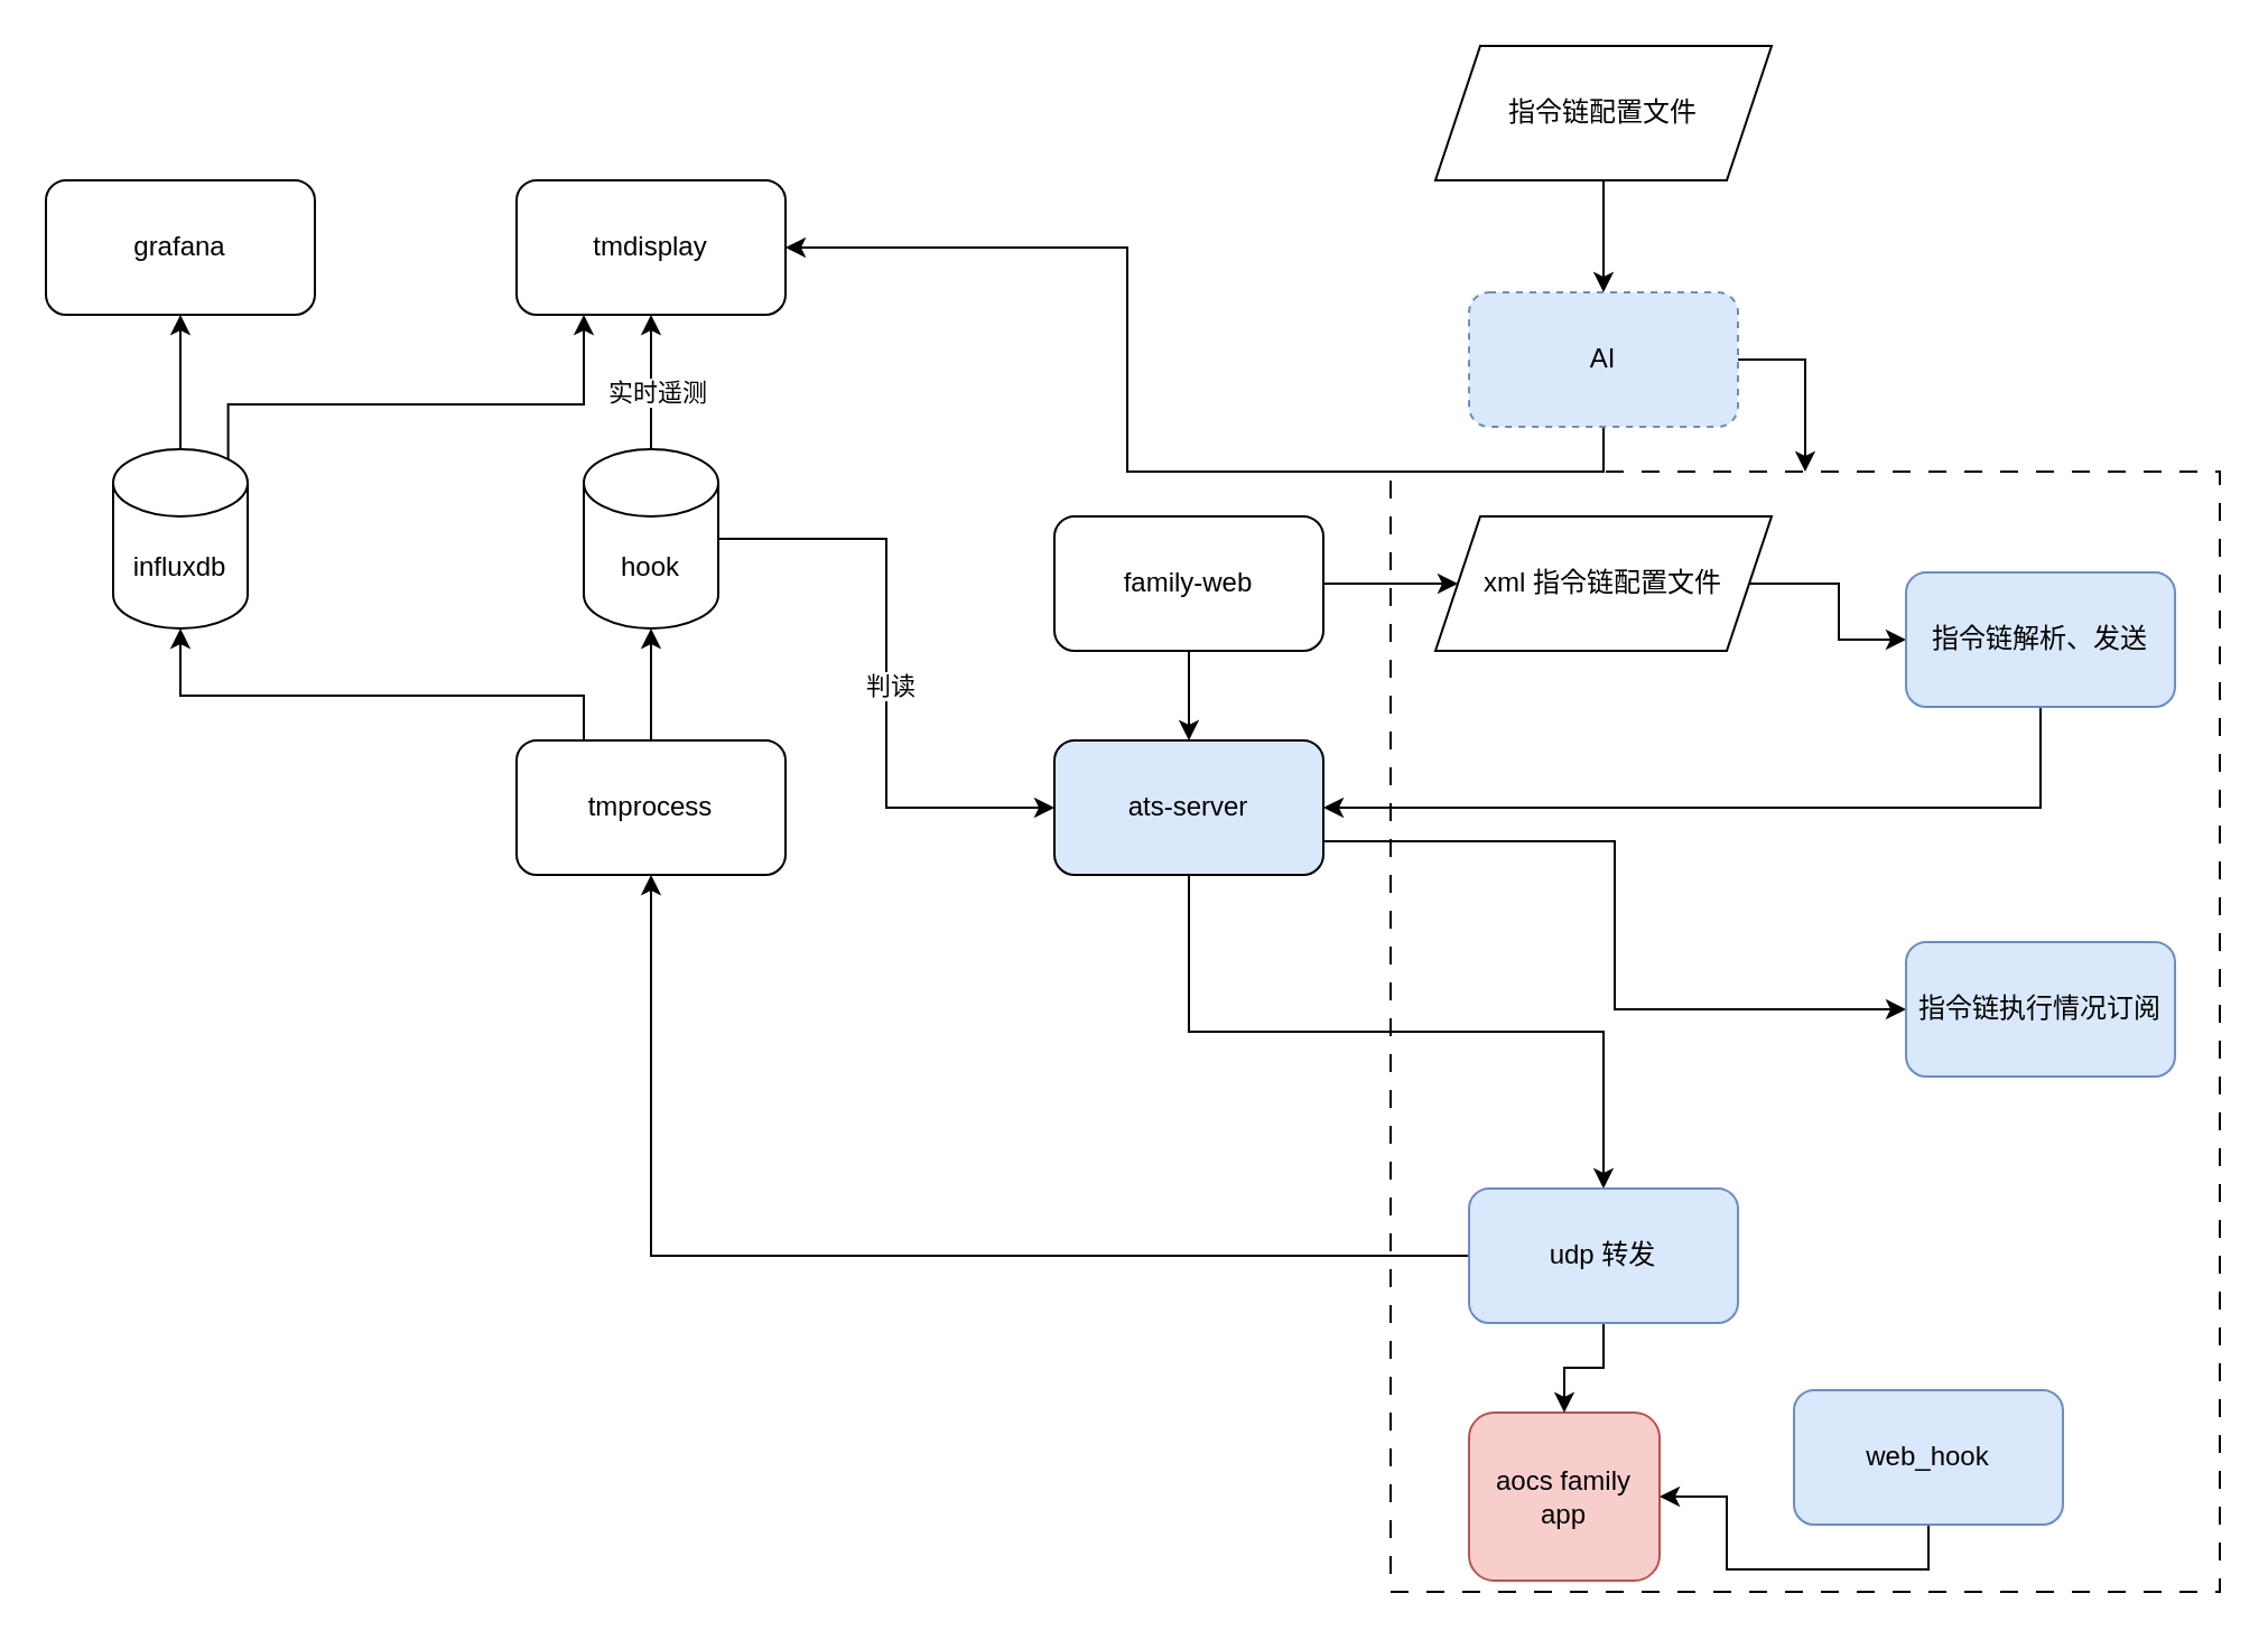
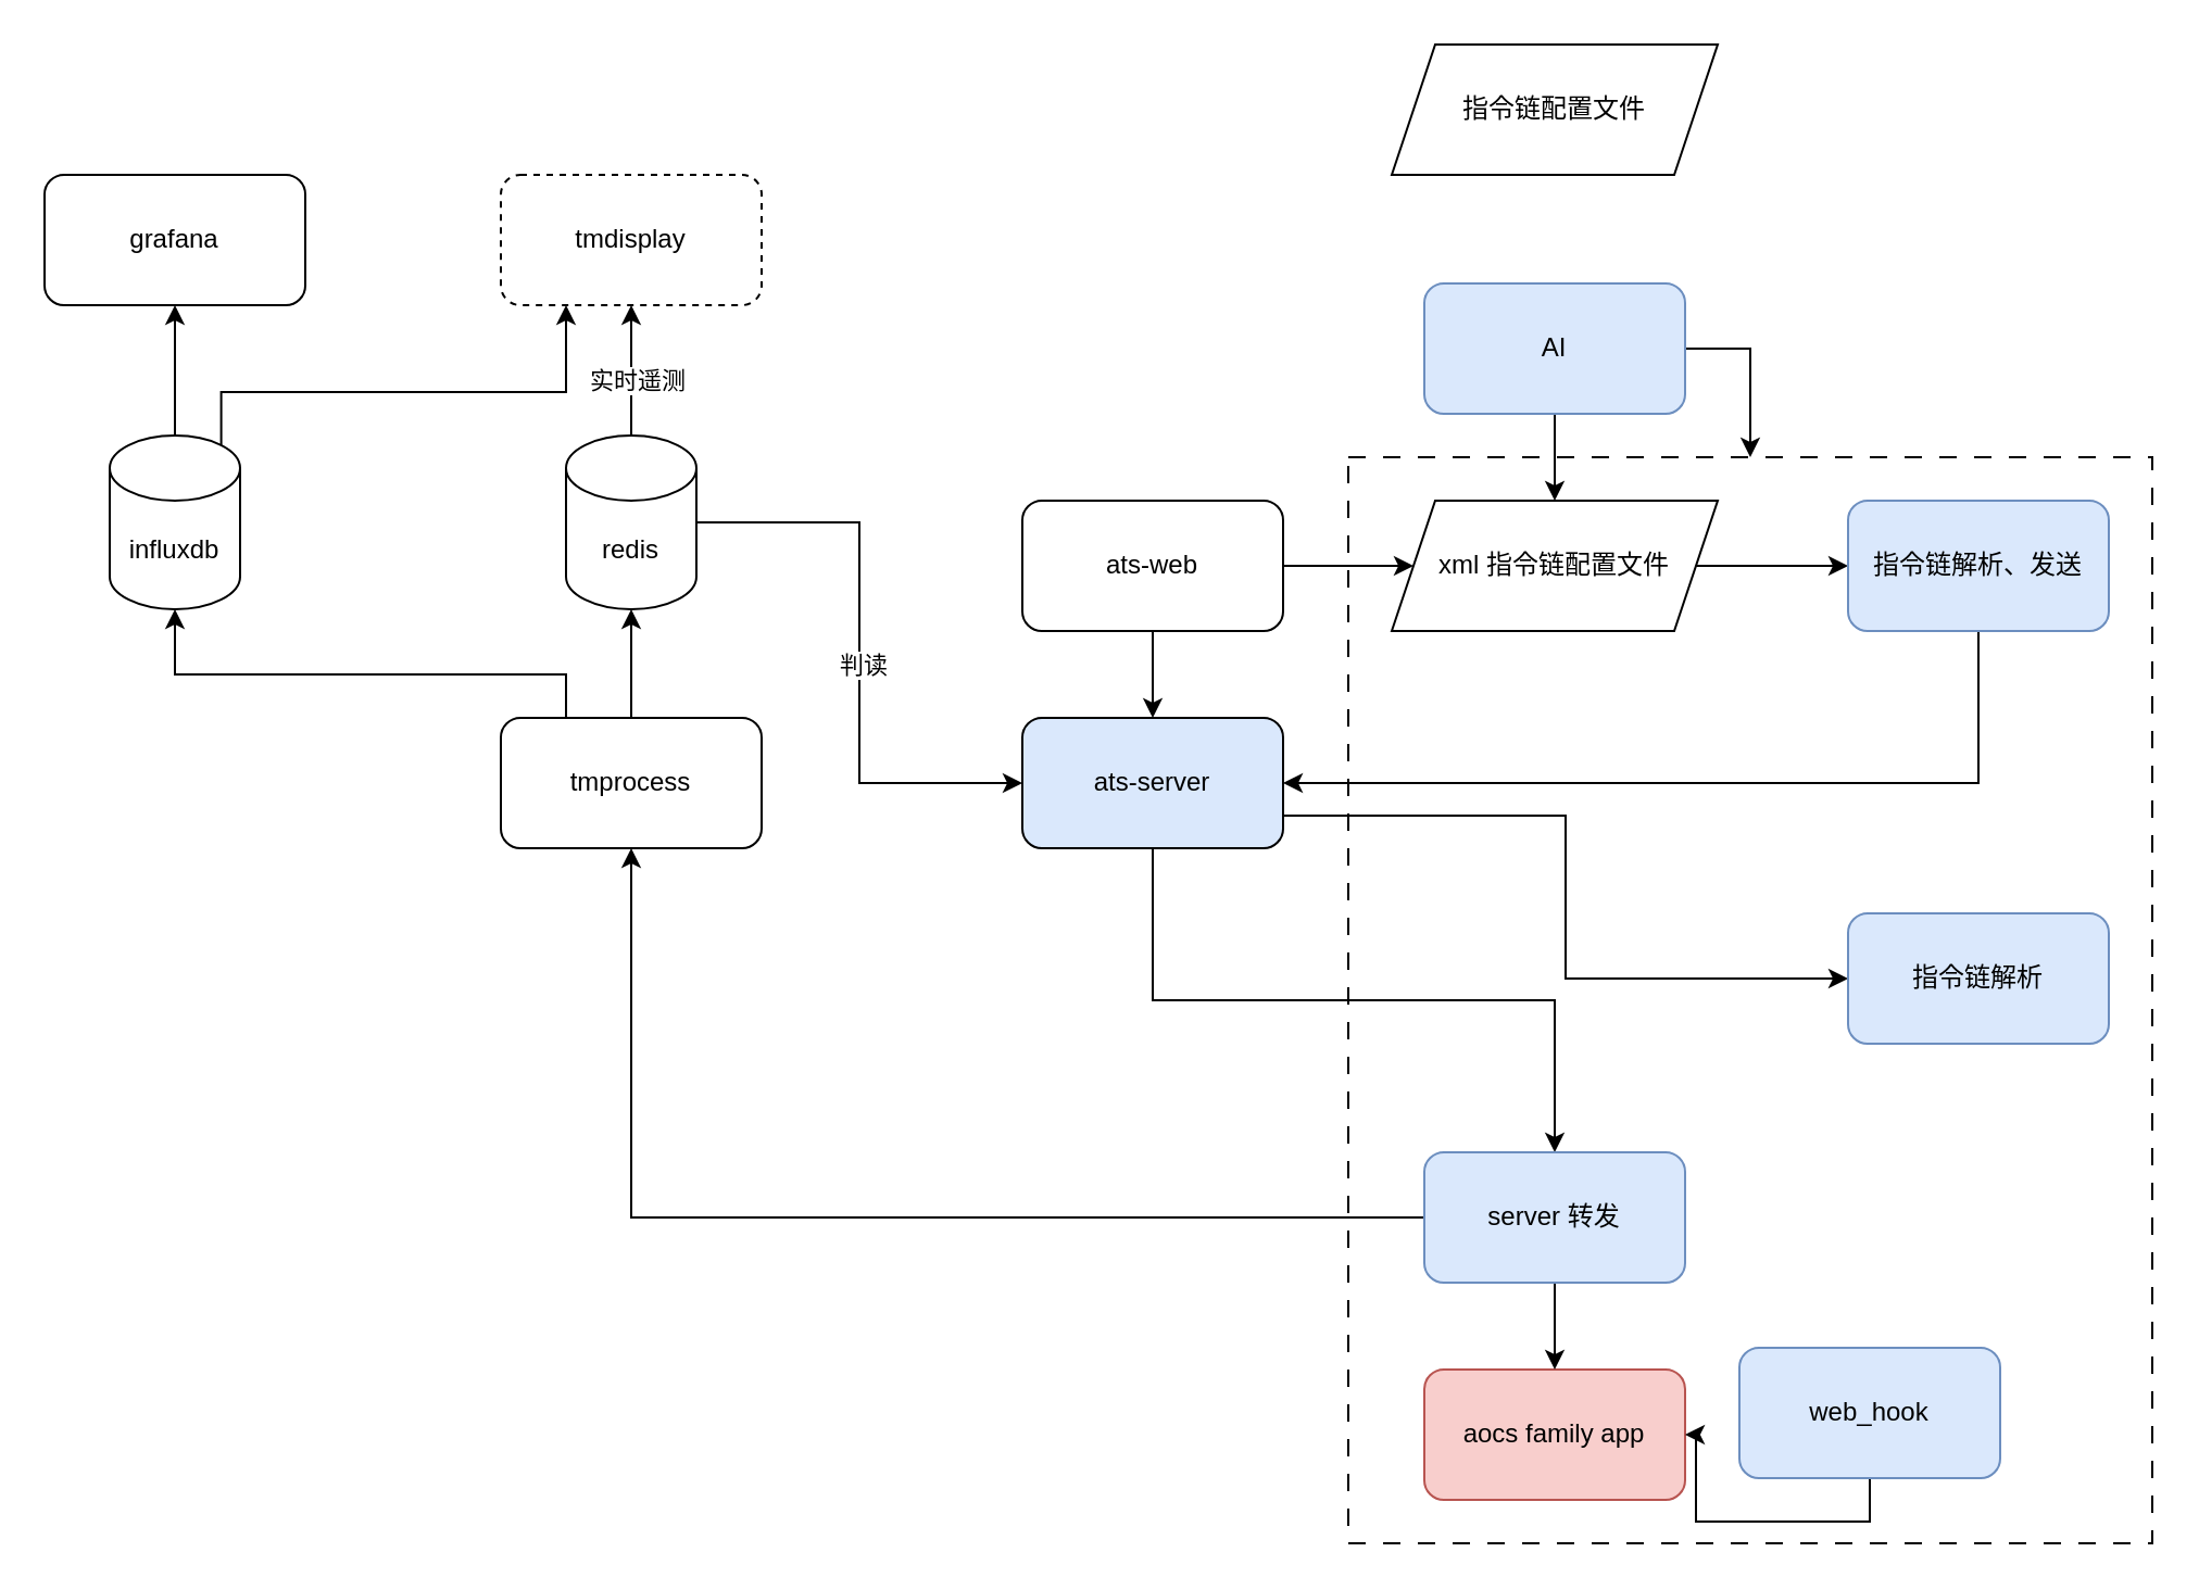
  <mxCell id="0" />
  <mxCell id="1" parent="0" />
  <mxCell id="2" value="" style="rounded=0;whiteSpace=wrap;html=1;dashed=1;dashPattern=8 8;" parent="1" vertex="1"><mxGeometry x="620" y="210" width="370" height="500" as="geometry" /></mxCell>
  <mxCell id="3" style="edgeStyle=orthogonalEdgeStyle;rounded=0;orthogonalLoop=1;jettySize=auto;html=1;exitX=0.5;exitY=1;exitDx=0;exitDy=0;entryX=0.5;entryY=0;entryDx=0;entryDy=0;" parent="1" source="5" target="16" edge="1"><mxGeometry relative="1" as="geometry" /></mxCell>
  <mxCell id="4" style="edgeStyle=orthogonalEdgeStyle;rounded=0;orthogonalLoop=1;jettySize=auto;html=1;exitX=1;exitY=0.75;exitDx=0;exitDy=0;entryX=0;entryY=0.5;entryDx=0;entryDy=0;" parent="1" source="5" target="30" edge="1"><mxGeometry relative="1" as="geometry" /></mxCell>
  <mxCell id="5" value="ats-server" style="rounded=1;whiteSpace=wrap;html=1;fillColor=#dae8fc;" parent="1" vertex="1"><mxGeometry x="470" y="330" width="120" height="60" as="geometry" /></mxCell>
  <mxCell id="6" style="edgeStyle=orthogonalEdgeStyle;rounded=0;orthogonalLoop=1;jettySize=auto;html=1;exitX=1;exitY=0.5;exitDx=0;exitDy=0;entryX=0;entryY=0.5;entryDx=0;entryDy=0;" parent="1" source="8" target="10" edge="1"><mxGeometry relative="1" as="geometry" /></mxCell>
  <mxCell id="7" style="edgeStyle=orthogonalEdgeStyle;rounded=0;orthogonalLoop=1;jettySize=auto;html=1;exitX=0.5;exitY=1;exitDx=0;exitDy=0;entryX=0.5;entryY=0;entryDx=0;entryDy=0;" parent="1" source="8" target="5" edge="1"><mxGeometry relative="1" as="geometry" /></mxCell>
- <mxCell id="8" value="family-web" style="rounded=1;whiteSpace=wrap;html=1;" parent="1" vertex="1"><mxGeometry x="470" y="230" width="120" height="60" as="geometry" /></mxCell>
+ <mxCell id="8" value="ats-web" style="rounded=1;whiteSpace=wrap;html=1;" parent="1" vertex="1"><mxGeometry x="470" y="230" width="120" height="60" as="geometry" /></mxCell>
  <mxCell id="9" style="edgeStyle=orthogonalEdgeStyle;rounded=0;orthogonalLoop=1;jettySize=auto;html=1;exitX=1;exitY=0.5;exitDx=0;exitDy=0;entryX=0;entryY=0.5;entryDx=0;entryDy=0;" parent="1" source="10" target="12" edge="1"><mxGeometry relative="1" as="geometry" /></mxCell>
  <mxCell id="10" value="xml 指令链配置文件" style="shape=parallelogram;perimeter=parallelogramPerimeter;whiteSpace=wrap;html=1;fixedSize=1;" parent="1" vertex="1"><mxGeometry x="640" y="230" width="150" height="60" as="geometry" /></mxCell>
  <mxCell id="11" style="edgeStyle=orthogonalEdgeStyle;rounded=0;orthogonalLoop=1;jettySize=auto;html=1;exitX=0.5;exitY=1;exitDx=0;exitDy=0;entryX=1;entryY=0.5;entryDx=0;entryDy=0;" parent="1" source="12" target="5" edge="1"><mxGeometry relative="1" as="geometry" /></mxCell>
- <mxCell id="12" value="指令链解析、发送" style="rounded=1;whiteSpace=wrap;html=1;fillColor=#dae8fc;strokeColor=#6c8ebf;" parent="1" vertex="1"><mxGeometry x="850" y="255" width="120" height="60" as="geometry" /></mxCell>
- <mxCell id="13" value="aocs family app" style="rounded=1;whiteSpace=wrap;html=1;fillColor=#f8cecc;strokeColor=#b85450;" parent="1" vertex="1"><mxGeometry x="655" y="630" width="85" height="75" as="geometry" /></mxCell>
+ <mxCell id="12" value="指令链解析、发送" style="rounded=1;whiteSpace=wrap;html=1;fillColor=#dae8fc;strokeColor=#6c8ebf;" parent="1" vertex="1"><mxGeometry x="850" y="230" width="120" height="60" as="geometry" /></mxCell>
+ <mxCell id="13" value="aocs family app" style="rounded=1;whiteSpace=wrap;html=1;fillColor=#f8cecc;strokeColor=#b85450;" parent="1" vertex="1"><mxGeometry x="655" y="630" width="120" height="60" as="geometry" /></mxCell>
  <mxCell id="14" style="edgeStyle=orthogonalEdgeStyle;rounded=0;orthogonalLoop=1;jettySize=auto;html=1;exitX=0.5;exitY=1;exitDx=0;exitDy=0;entryX=0.5;entryY=0;entryDx=0;entryDy=0;" parent="1" source="16" target="13" edge="1"><mxGeometry relative="1" as="geometry" /></mxCell>
  <mxCell id="15" style="edgeStyle=orthogonalEdgeStyle;rounded=0;orthogonalLoop=1;jettySize=auto;html=1;exitX=0;exitY=0.5;exitDx=0;exitDy=0;entryX=0.5;entryY=1;entryDx=0;entryDy=0;" parent="1" source="16" target="19" edge="1"><mxGeometry relative="1" as="geometry" /></mxCell>
- <mxCell id="16" value="udp 转发" style="rounded=1;whiteSpace=wrap;html=1;fillColor=#dae8fc;strokeColor=#6c8ebf;" parent="1" vertex="1"><mxGeometry x="655" y="530" width="120" height="60" as="geometry" /></mxCell>
+ <mxCell id="16" value="server 转发" style="rounded=1;whiteSpace=wrap;html=1;fillColor=#dae8fc;strokeColor=#6c8ebf;" parent="1" vertex="1"><mxGeometry x="655" y="530" width="120" height="60" as="geometry" /></mxCell>
  <mxCell id="17" style="edgeStyle=orthogonalEdgeStyle;rounded=0;orthogonalLoop=1;jettySize=auto;html=1;exitX=0.5;exitY=0;exitDx=0;exitDy=0;entryX=0.5;entryY=1;entryDx=0;entryDy=0;entryPerimeter=0;" parent="1" source="19" target="26" edge="1"><mxGeometry relative="1" as="geometry"><mxPoint x="360" y="290" as="targetPoint" /><Array as="points"><mxPoint x="290" y="310" /><mxPoint x="290" y="310" /></Array></mxGeometry></mxCell>
  <mxCell id="18" style="edgeStyle=orthogonalEdgeStyle;rounded=0;orthogonalLoop=1;jettySize=auto;html=1;exitX=0.25;exitY=0;exitDx=0;exitDy=0;entryX=0.5;entryY=1;entryDx=0;entryDy=0;entryPerimeter=0;" parent="1" source="19" target="29" edge="1"><mxGeometry relative="1" as="geometry"><mxPoint x="200" y="290" as="targetPoint" /><Array as="points"><mxPoint x="260" y="310" /><mxPoint x="80" y="310" /></Array></mxGeometry></mxCell>
  <mxCell id="19" value="tmprocess" style="rounded=1;whiteSpace=wrap;html=1;" parent="1" vertex="1"><mxGeometry x="230" y="330" width="120" height="60" as="geometry" /></mxCell>
  <mxCell id="20" style="edgeStyle=orthogonalEdgeStyle;rounded=0;orthogonalLoop=1;jettySize=auto;html=1;exitX=1;exitY=0.5;exitDx=0;exitDy=0;entryX=0;entryY=0.5;entryDx=0;entryDy=0;exitPerimeter=0;" parent="1" source="26" target="5" edge="1"><mxGeometry relative="1" as="geometry"><mxPoint x="420" y="260" as="sourcePoint" /></mxGeometry></mxCell>
  <mxCell id="21" value="判读" style="edgeLabel;html=1;align=center;verticalAlign=middle;resizable=0;points=[];" parent="20" vertex="1" connectable="0"><mxGeometry x="0.038" y="1" relative="1" as="geometry"><mxPoint as="offset" /></mxGeometry></mxCell>
- <mxCell id="22" value="tmdisplay" style="rounded=1;whiteSpace=wrap;html=1;" parent="1" vertex="1"><mxGeometry x="230" y="80" width="120" height="60" as="geometry" /></mxCell>
+ <mxCell id="22" value="tmdisplay" style="rounded=1;whiteSpace=wrap;html=1;dashed=1;" parent="1" vertex="1"><mxGeometry x="230" y="80" width="120" height="60" as="geometry" /></mxCell>
  <mxCell id="23" value="grafana" style="rounded=1;whiteSpace=wrap;html=1;" parent="1" vertex="1"><mxGeometry x="20" y="80" width="120" height="60" as="geometry" /></mxCell>
  <mxCell id="24" style="edgeStyle=orthogonalEdgeStyle;rounded=0;orthogonalLoop=1;jettySize=auto;html=1;exitX=0.5;exitY=0;exitDx=0;exitDy=0;exitPerimeter=0;entryX=0.5;entryY=1;entryDx=0;entryDy=0;" parent="1" source="26" target="22" edge="1"><mxGeometry relative="1" as="geometry" /></mxCell>
  <mxCell id="25" value="实时遥测" style="edgeLabel;html=1;align=center;verticalAlign=middle;resizable=0;points=[];" parent="24" vertex="1" connectable="0"><mxGeometry x="-0.159" y="-2" relative="1" as="geometry"><mxPoint y="-1" as="offset" /></mxGeometry></mxCell>
- <mxCell id="26" value="hook" style="shape=cylinder3;whiteSpace=wrap;html=1;boundedLbl=1;backgroundOutline=1;size=15;" parent="1" vertex="1"><mxGeometry x="260" y="200" width="60" height="80" as="geometry" /></mxCell>
+ <mxCell id="26" value="redis" style="shape=cylinder3;whiteSpace=wrap;html=1;boundedLbl=1;backgroundOutline=1;size=15;" parent="1" vertex="1"><mxGeometry x="260" y="200" width="60" height="80" as="geometry" /></mxCell>
  <mxCell id="27" style="edgeStyle=orthogonalEdgeStyle;rounded=0;orthogonalLoop=1;jettySize=auto;html=1;exitX=0.5;exitY=0;exitDx=0;exitDy=0;exitPerimeter=0;entryX=0.5;entryY=1;entryDx=0;entryDy=0;" parent="1" source="29" target="23" edge="1"><mxGeometry relative="1" as="geometry" /></mxCell>
  <mxCell id="28" style="edgeStyle=orthogonalEdgeStyle;rounded=0;orthogonalLoop=1;jettySize=auto;html=1;exitX=0.855;exitY=0;exitDx=0;exitDy=4.35;exitPerimeter=0;entryX=0.25;entryY=1;entryDx=0;entryDy=0;" parent="1" source="29" target="22" edge="1"><mxGeometry relative="1" as="geometry"><Array as="points"><mxPoint x="171" y="180" /><mxPoint x="330" y="180" /></Array></mxGeometry></mxCell>
  <mxCell id="29" value="influxdb" style="shape=cylinder3;whiteSpace=wrap;html=1;boundedLbl=1;backgroundOutline=1;size=15;" parent="1" vertex="1"><mxGeometry x="50" y="200" width="60" height="80" as="geometry" /></mxCell>
- <mxCell id="30" value="指令链执行情况订阅" style="rounded=1;whiteSpace=wrap;html=1;fillColor=#dae8fc;strokeColor=#6c8ebf;" parent="1" vertex="1"><mxGeometry x="850" y="420" width="120" height="60" as="geometry" /></mxCell>
- <mxCell id="31" style="edgeStyle=orthogonalEdgeStyle;rounded=0;orthogonalLoop=1;jettySize=auto;html=1;exitX=0.5;exitY=1;exitDx=0;exitDy=0;" parent="1" source="33" target="22" edge="1"><mxGeometry relative="1" as="geometry" /></mxCell>
+ <mxCell id="30" value="指令链解析" style="rounded=1;whiteSpace=wrap;html=1;fillColor=#dae8fc;strokeColor=#6c8ebf;" parent="1" vertex="1"><mxGeometry x="850" y="420" width="120" height="60" as="geometry" /></mxCell>
+ <mxCell id="31" style="edgeStyle=orthogonalEdgeStyle;rounded=0;orthogonalLoop=1;jettySize=auto;html=1;exitX=0.5;exitY=1;exitDx=0;exitDy=0;entryX=0.5;entryY=0;entryDx=0;entryDy=0;" parent="1" source="33" target="10" edge="1"><mxGeometry relative="1" as="geometry" /></mxCell>
  <mxCell id="32" style="edgeStyle=orthogonalEdgeStyle;rounded=0;orthogonalLoop=1;jettySize=auto;html=1;exitX=1;exitY=0.5;exitDx=0;exitDy=0;entryX=0.5;entryY=0;entryDx=0;entryDy=0;" parent="1" source="33" target="2" edge="1"><mxGeometry relative="1" as="geometry" /></mxCell>
- <mxCell id="33" value="AI" style="rounded=1;whiteSpace=wrap;html=1;fillColor=#dae8fc;strokeColor=#6c8ebf;dashed=1;" parent="1" vertex="1"><mxGeometry x="655" y="130" width="120" height="60" as="geometry" /></mxCell>
- <mxCell id="34" style="edgeStyle=orthogonalEdgeStyle;rounded=0;orthogonalLoop=1;jettySize=auto;html=1;exitX=0.5;exitY=1;exitDx=0;exitDy=0;entryX=0.5;entryY=0;entryDx=0;entryDy=0;" parent="1" source="35" target="33" edge="1"><mxGeometry relative="1" as="geometry" /></mxCell>
+ <mxCell id="33" value="AI" style="rounded=1;whiteSpace=wrap;html=1;fillColor=#dae8fc;strokeColor=#6c8ebf;" parent="1" vertex="1"><mxGeometry x="655" y="130" width="120" height="60" as="geometry" /></mxCell>
  <mxCell id="35" value="指令链配置文件" style="shape=parallelogram;perimeter=parallelogramPerimeter;whiteSpace=wrap;html=1;fixedSize=1;" parent="1" vertex="1"><mxGeometry x="640" y="20" width="150" height="60" as="geometry" /></mxCell>
  <mxCell id="36" style="edgeStyle=orthogonalEdgeStyle;rounded=0;orthogonalLoop=1;jettySize=auto;html=1;exitX=0.5;exitY=1;exitDx=0;exitDy=0;entryX=1;entryY=0.5;entryDx=0;entryDy=0;" edge="1" parent="1" source="37" target="13"><mxGeometry relative="1" as="geometry" /></mxCell>
  <mxCell id="37" value="web_hook" style="rounded=1;whiteSpace=wrap;html=1;fillColor=#dae8fc;strokeColor=#6c8ebf;" vertex="1" parent="1"><mxGeometry x="800" y="620" width="120" height="60" as="geometry" /></mxCell>
